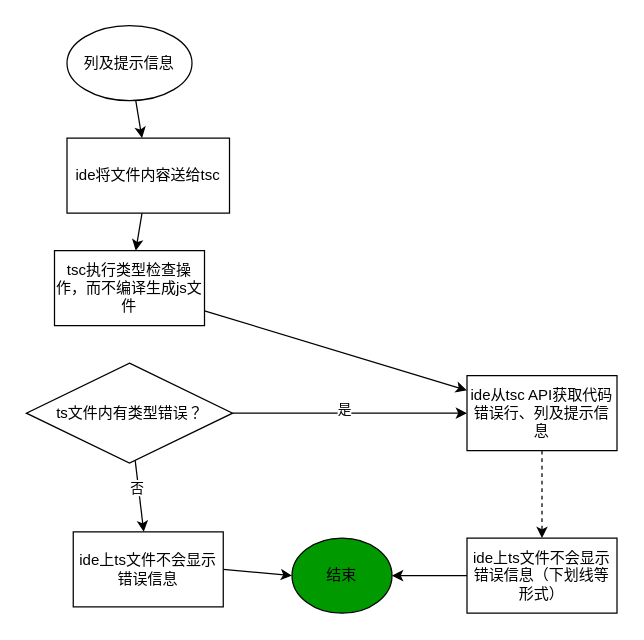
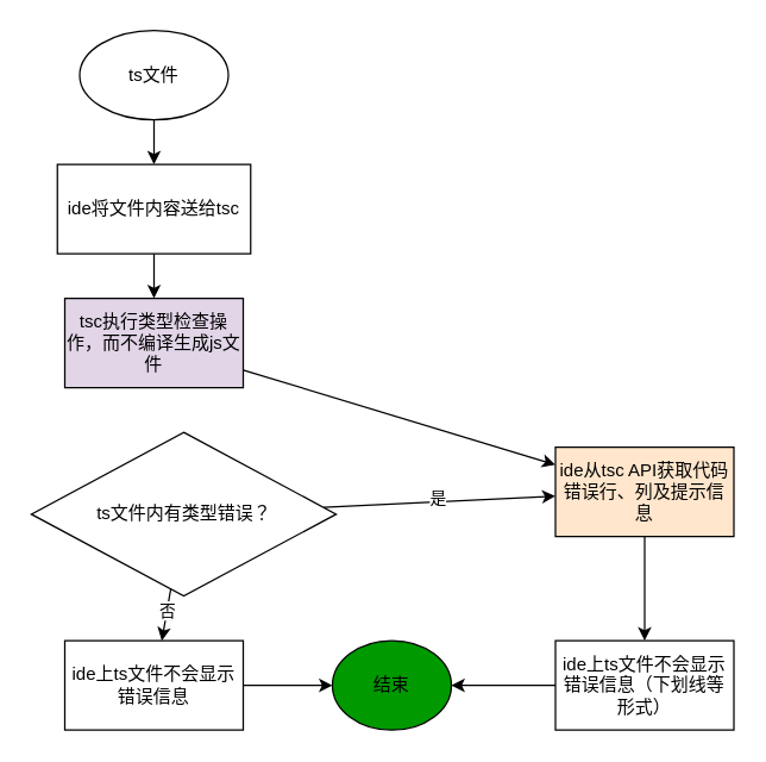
  <mxCell id="0" />
  <mxCell id="1" parent="0" />
  <mxCell id="2" value="" style="edgeStyle=none;html=1;" edge="1" parent="1" source="3" target="5"><mxGeometry relative="1" as="geometry" /></mxCell>
- <mxCell id="3" value="列及提示信息" style="ellipse;whiteSpace=wrap;html=1;" vertex="1" parent="1"><mxGeometry x="53" y="20" width="100" height="60" as="geometry" /></mxCell>
+ <mxCell id="3" value="ts文件" style="ellipse;whiteSpace=wrap;html=1;" vertex="1" parent="1"><mxGeometry x="53" y="20" width="100" height="60" as="geometry" /></mxCell>
  <mxCell id="4" value="" style="edgeStyle=none;html=1;" edge="1" parent="1" source="5" target="7"><mxGeometry relative="1" as="geometry" /></mxCell>
- <mxCell id="5" value="ide将文件内容送给tsc" style="whiteSpace=wrap;html=1;" vertex="1" parent="1"><mxGeometry x="53" y="110" width="130" height="60" as="geometry" /></mxCell>
+ <mxCell id="5" value="ide将文件内容送给tsc" style="whiteSpace=wrap;html=1;" vertex="1" parent="1"><mxGeometry x="38" y="110" width="130" height="60" as="geometry" /></mxCell>
  <mxCell id="6" value="" style="edgeStyle=none;html=1;" edge="1" parent="1" source="7" target="14"><mxGeometry relative="1" as="geometry" /></mxCell>
- <mxCell id="7" value="tsc执行类型检查操作，而不编译生成js文件" style="whiteSpace=wrap;html=1;" vertex="1" parent="1"><mxGeometry x="43" y="200" width="120" height="60" as="geometry" /></mxCell>
+ <mxCell id="7" value="tsc执行类型检查操作，而不编译生成js文件" style="whiteSpace=wrap;html=1;fillColor=#e1d5e7;" vertex="1" parent="1"><mxGeometry x="43" y="200" width="120" height="60" as="geometry" /></mxCell>
  <mxCell id="8" value="" style="edgeStyle=none;html=1;" edge="1" parent="1" source="12" target="14"><mxGeometry relative="1" as="geometry" /></mxCell>
  <mxCell id="9" value="是" style="edgeLabel;html=1;align=center;verticalAlign=middle;resizable=0;points=[];" vertex="1" connectable="0" parent="8"><mxGeometry x="-0.217" y="4" relative="1" as="geometry"><mxPoint x="16" as="offset" /></mxGeometry></mxCell>
  <mxCell id="10" value="" style="edgeStyle=none;html=1;" edge="1" parent="1" source="12" target="18"><mxGeometry relative="1" as="geometry" /></mxCell>
  <mxCell id="11" value="否" style="edgeLabel;html=1;align=center;verticalAlign=middle;resizable=0;points=[];" vertex="1" connectable="0" parent="10"><mxGeometry x="-0.36" y="-1" relative="1" as="geometry"><mxPoint y="4" as="offset" /></mxGeometry></mxCell>
- <mxCell id="12" value="ts文件内有类型错误？" style="rhombus;whiteSpace=wrap;html=1;" vertex="1" parent="1"><mxGeometry x="20.5" y="290" width="165" height="80" as="geometry" /></mxCell>
- <mxCell id="13" value="" style="edgeStyle=none;html=1;dashed=1;" edge="1" parent="1" source="14" target="16"><mxGeometry relative="1" as="geometry" /></mxCell>
- <mxCell id="14" value="ide从tsc API获取代码错误行、列及提示信息" style="whiteSpace=wrap;html=1;" vertex="1" parent="1"><mxGeometry x="373" y="300" width="120" height="60" as="geometry" /></mxCell>
+ <mxCell id="12" value="ts文件内有类型错误？" style="rhombus;whiteSpace=wrap;html=1;" vertex="1" parent="1"><mxGeometry x="20.5" y="290" width="205" height="110" as="geometry" /></mxCell>
+ <mxCell id="13" value="" style="edgeStyle=none;html=1;" edge="1" parent="1" source="14" target="16"><mxGeometry relative="1" as="geometry" /></mxCell>
+ <mxCell id="14" value="ide从tsc API获取代码错误行、列及提示信息" style="whiteSpace=wrap;html=1;fillColor=#ffe6cc;" vertex="1" parent="1"><mxGeometry x="373" y="300" width="120" height="60" as="geometry" /></mxCell>
  <mxCell id="15" value="" style="edgeStyle=none;html=1;" edge="1" parent="1" source="16" target="19"><mxGeometry relative="1" as="geometry" /></mxCell>
  <mxCell id="16" value="ide上ts文件不会显示错误信息（下划线等形式）" style="whiteSpace=wrap;html=1;" vertex="1" parent="1"><mxGeometry x="373" y="430" width="120" height="60" as="geometry" /></mxCell>
  <mxCell id="17" style="edgeStyle=none;html=1;exitX=1;exitY=0.5;exitDx=0;exitDy=0;entryX=0;entryY=0.5;entryDx=0;entryDy=0;" edge="1" parent="1" source="18" target="19"><mxGeometry relative="1" as="geometry" /></mxCell>
- <mxCell id="18" value="ide上ts文件不会显示错误信息" style="whiteSpace=wrap;html=1;" vertex="1" parent="1"><mxGeometry x="58" y="425" width="120" height="60" as="geometry" /></mxCell>
- <mxCell id="19" value="结束" style="ellipse;whiteSpace=wrap;html=1;fillColor=#009900;" vertex="1" parent="1"><mxGeometry x="233" y="430" width="80" height="60" as="geometry" /></mxCell>
+ <mxCell id="18" value="ide上ts文件不会显示错误信息" style="whiteSpace=wrap;html=1;" vertex="1" parent="1"><mxGeometry x="43" y="430" width="120" height="60" as="geometry" /></mxCell>
+ <mxCell id="19" value="结束" style="ellipse;whiteSpace=wrap;html=1;fillColor=#009900;" vertex="1" parent="1"><mxGeometry x="223" y="430" width="80" height="60" as="geometry" /></mxCell>
